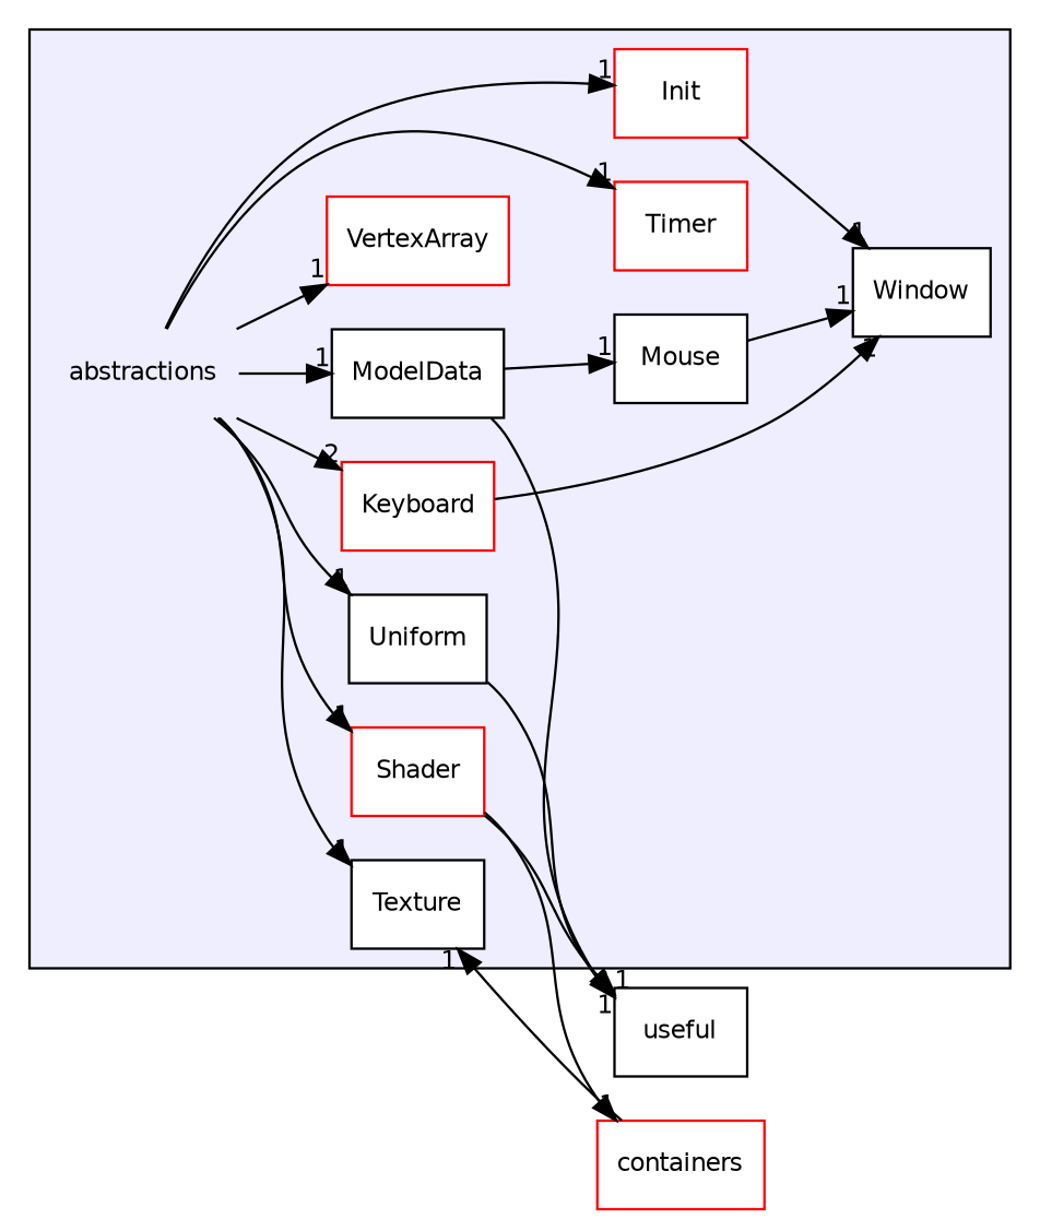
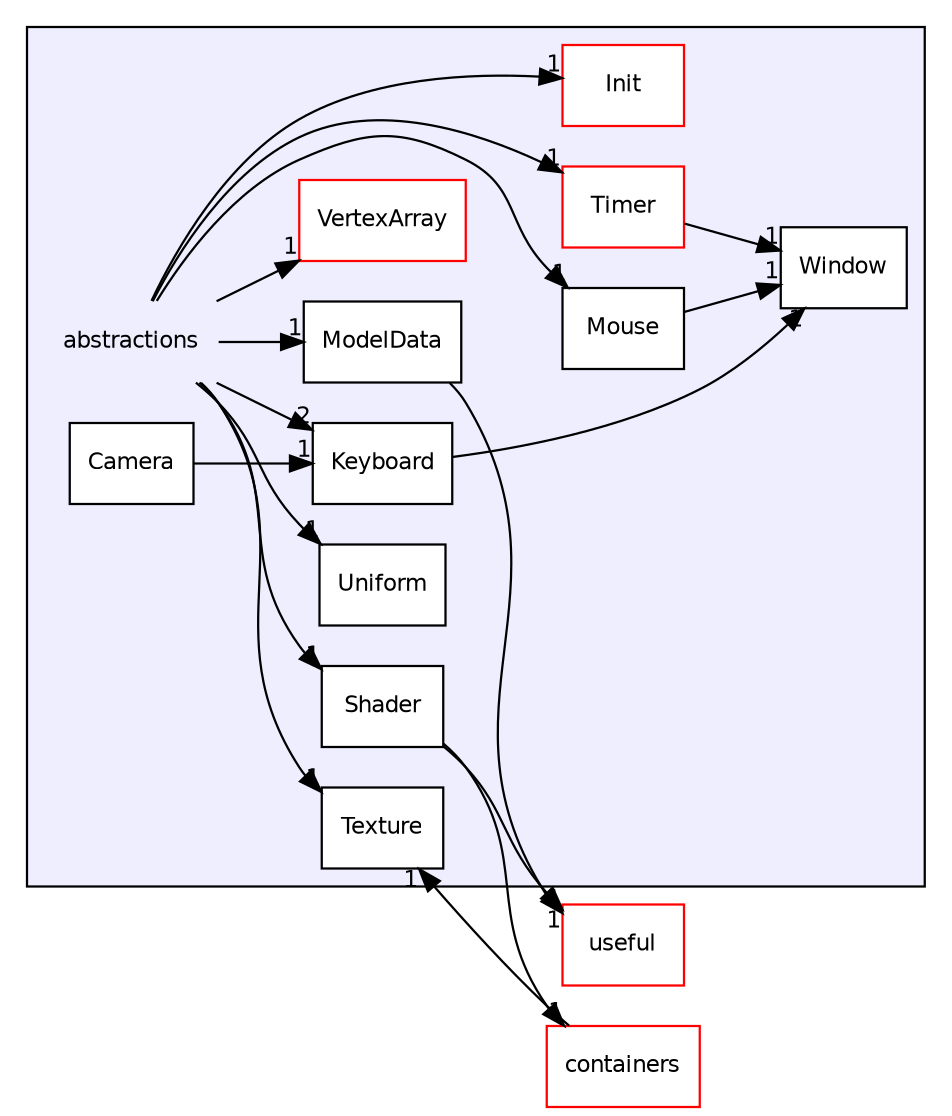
  digraph {
    compound=true
    rankdir=LR
    node [fontname=Helvetica fontsize=10 shape=box color=black fillcolor=white style=filled]
    edge [headlabel=1 labeldistance=1.5 labelfontname=Helvetica labelfontsize=10]
    n1 [label=abstractions shape=plaintext color="" fillcolor="" style=""]
+   n2 [label=Camera]
    n3 [color=red label=Init]
-   n4 [color=red label=Keyboard]
+   n4 [label=Keyboard]
    n5 [label=ModelData]
    n6 [label=Mouse]
-   n7 [color=red label=Shader]
+   n7 [label=Shader]
    n8 [label=Texture]
    n9 [color=red label=Timer]
    n10 [label=Uniform]
    n11 [color=red label=VertexArray]
    n12 [label=Window]
-   n13 [label=useful]
+   n13 [color=red label=useful]
    n14 [color=red label=containers]
    subgraph cluster_1 {
      bgcolor="#eeeeff"
      pencolor=black
      n1
+     n2
      n3
      n4
      n5
      n6
      n7
      n8
      n9
      n10
      n11
      n12
    }
    n1 -> n3
    n1 -> n4 [headlabel=2]
    n1 -> n5
-   n5 -> n6
+   n1 -> n6
    n1 -> n7
    n1 -> n8
    n1 -> n9
    n1 -> n10
    n1 -> n11
-   n3 -> n12
+   n2 -> n4
+   n9 -> n12
    n4 -> n12
    n5 -> n13
    n6 -> n12
    n7 -> n13
    n7 -> n14
-   n10 -> n13
    n14 -> n8
  }
